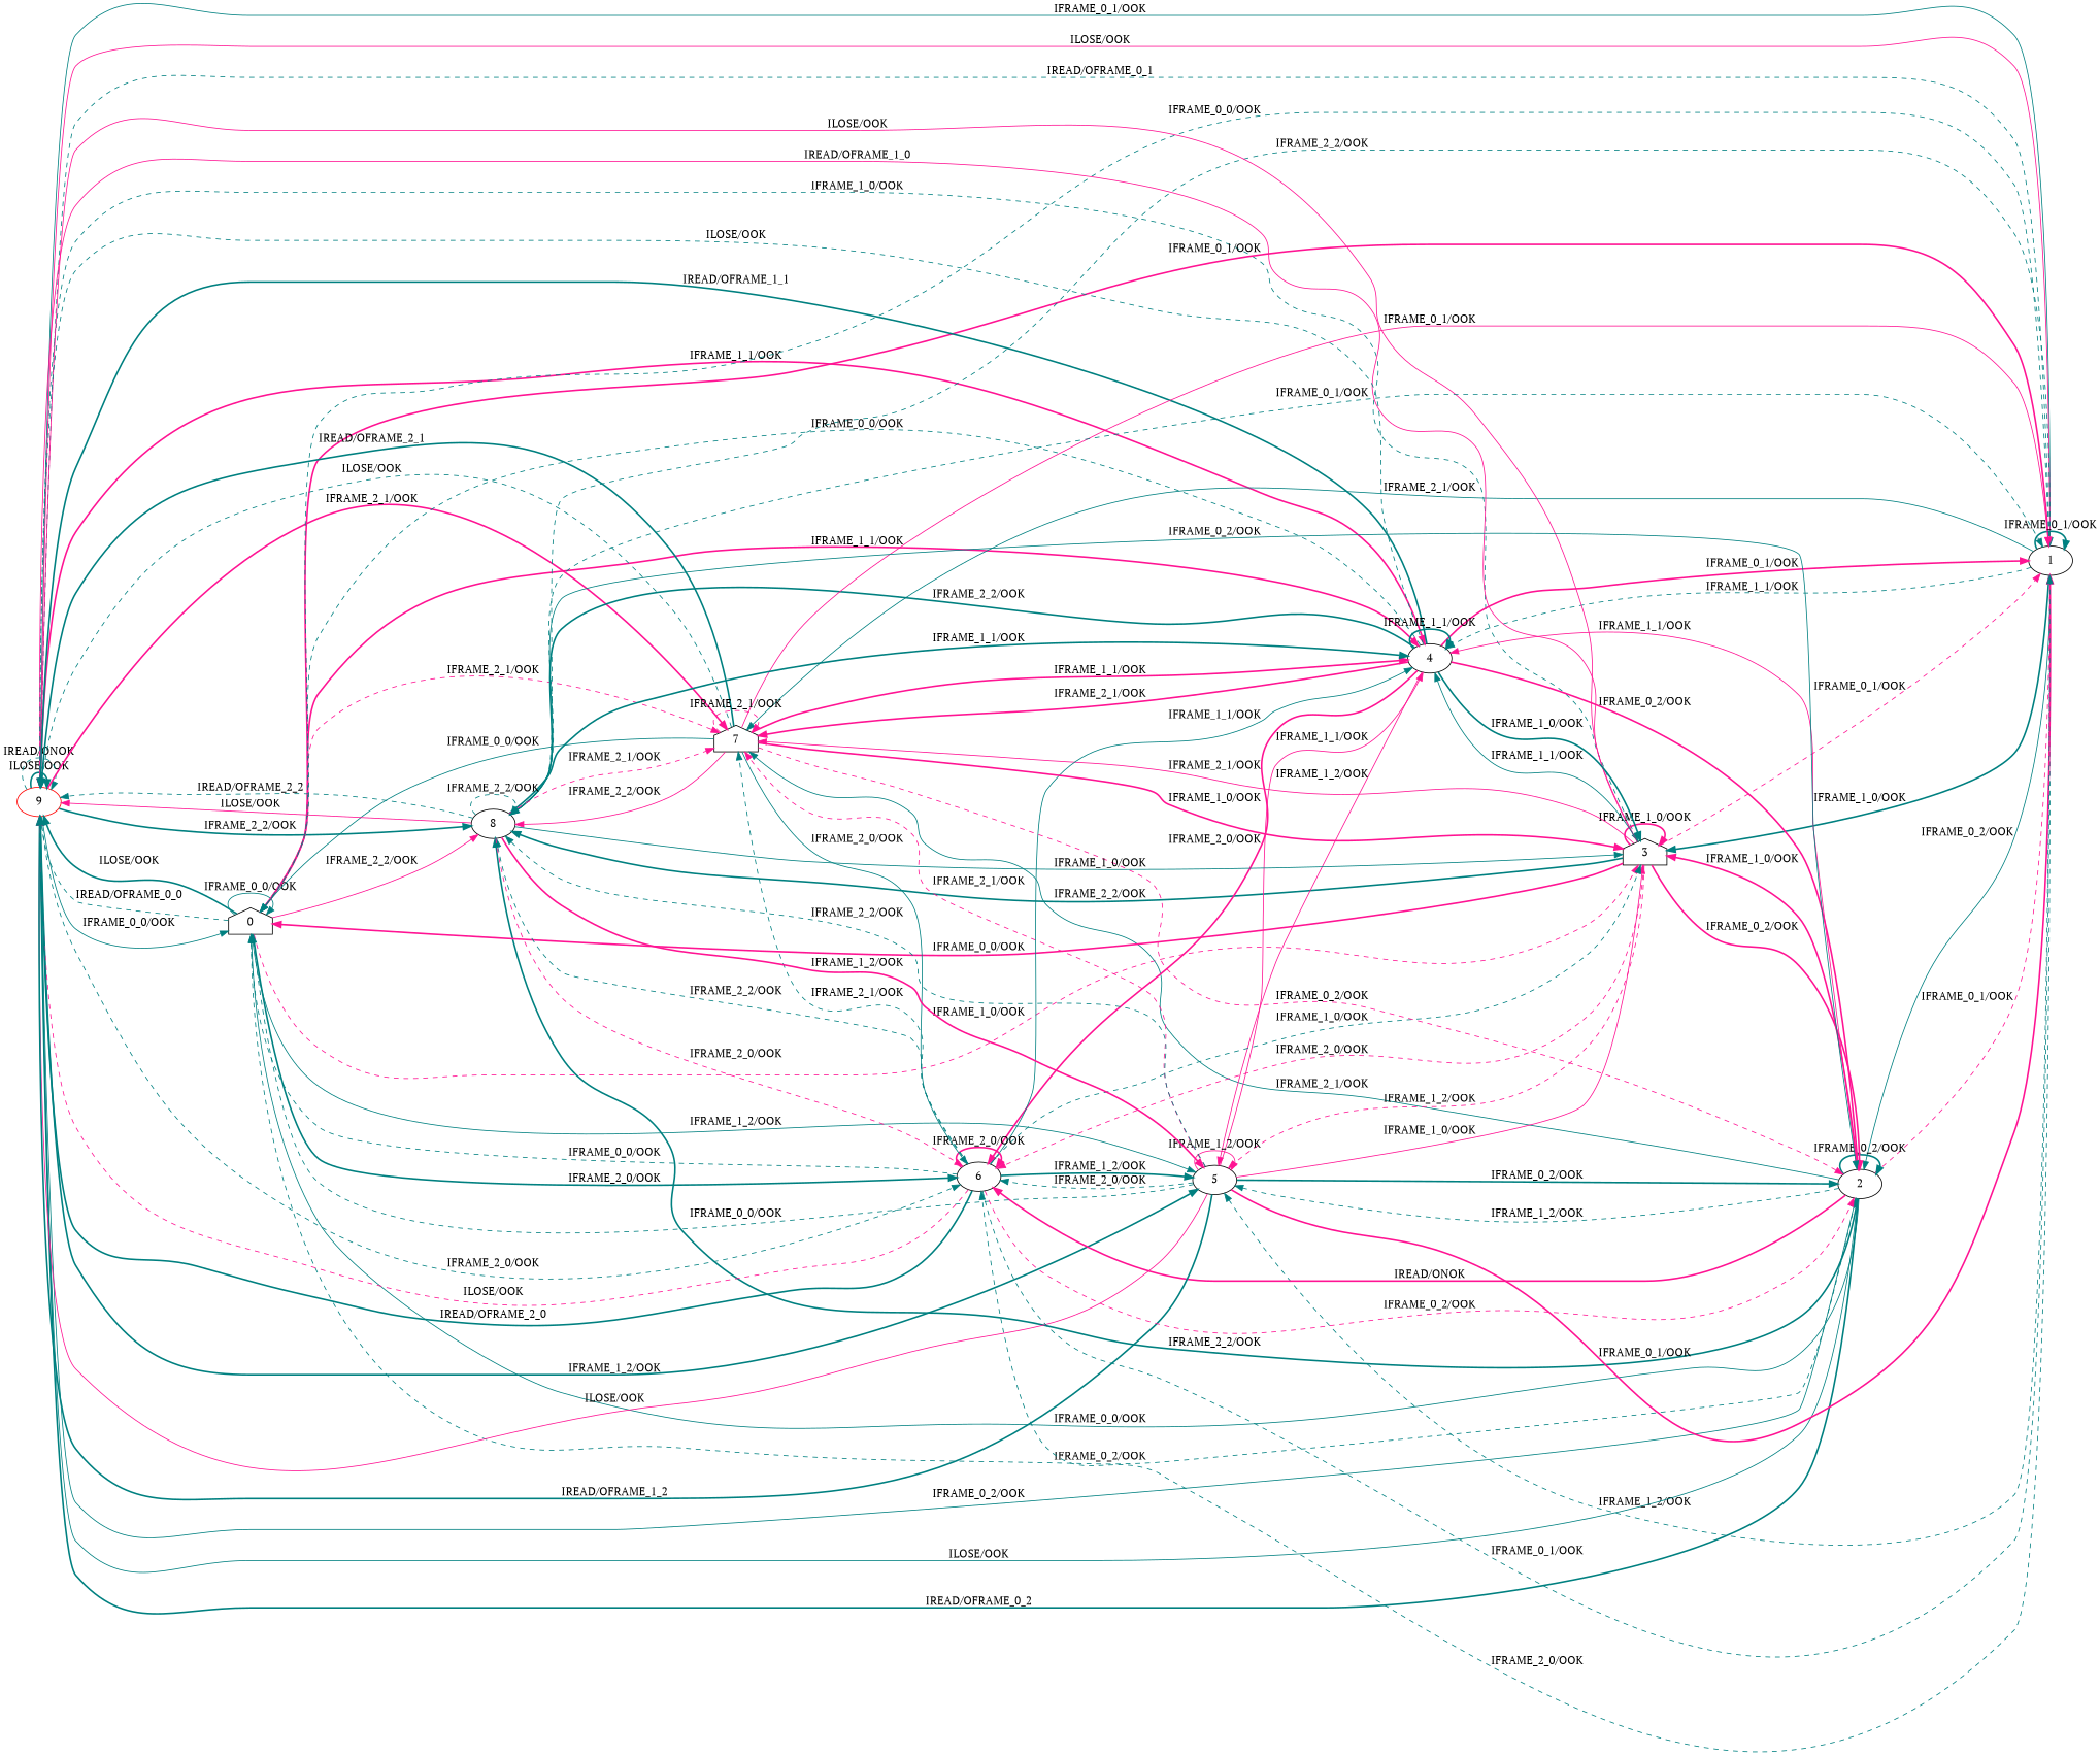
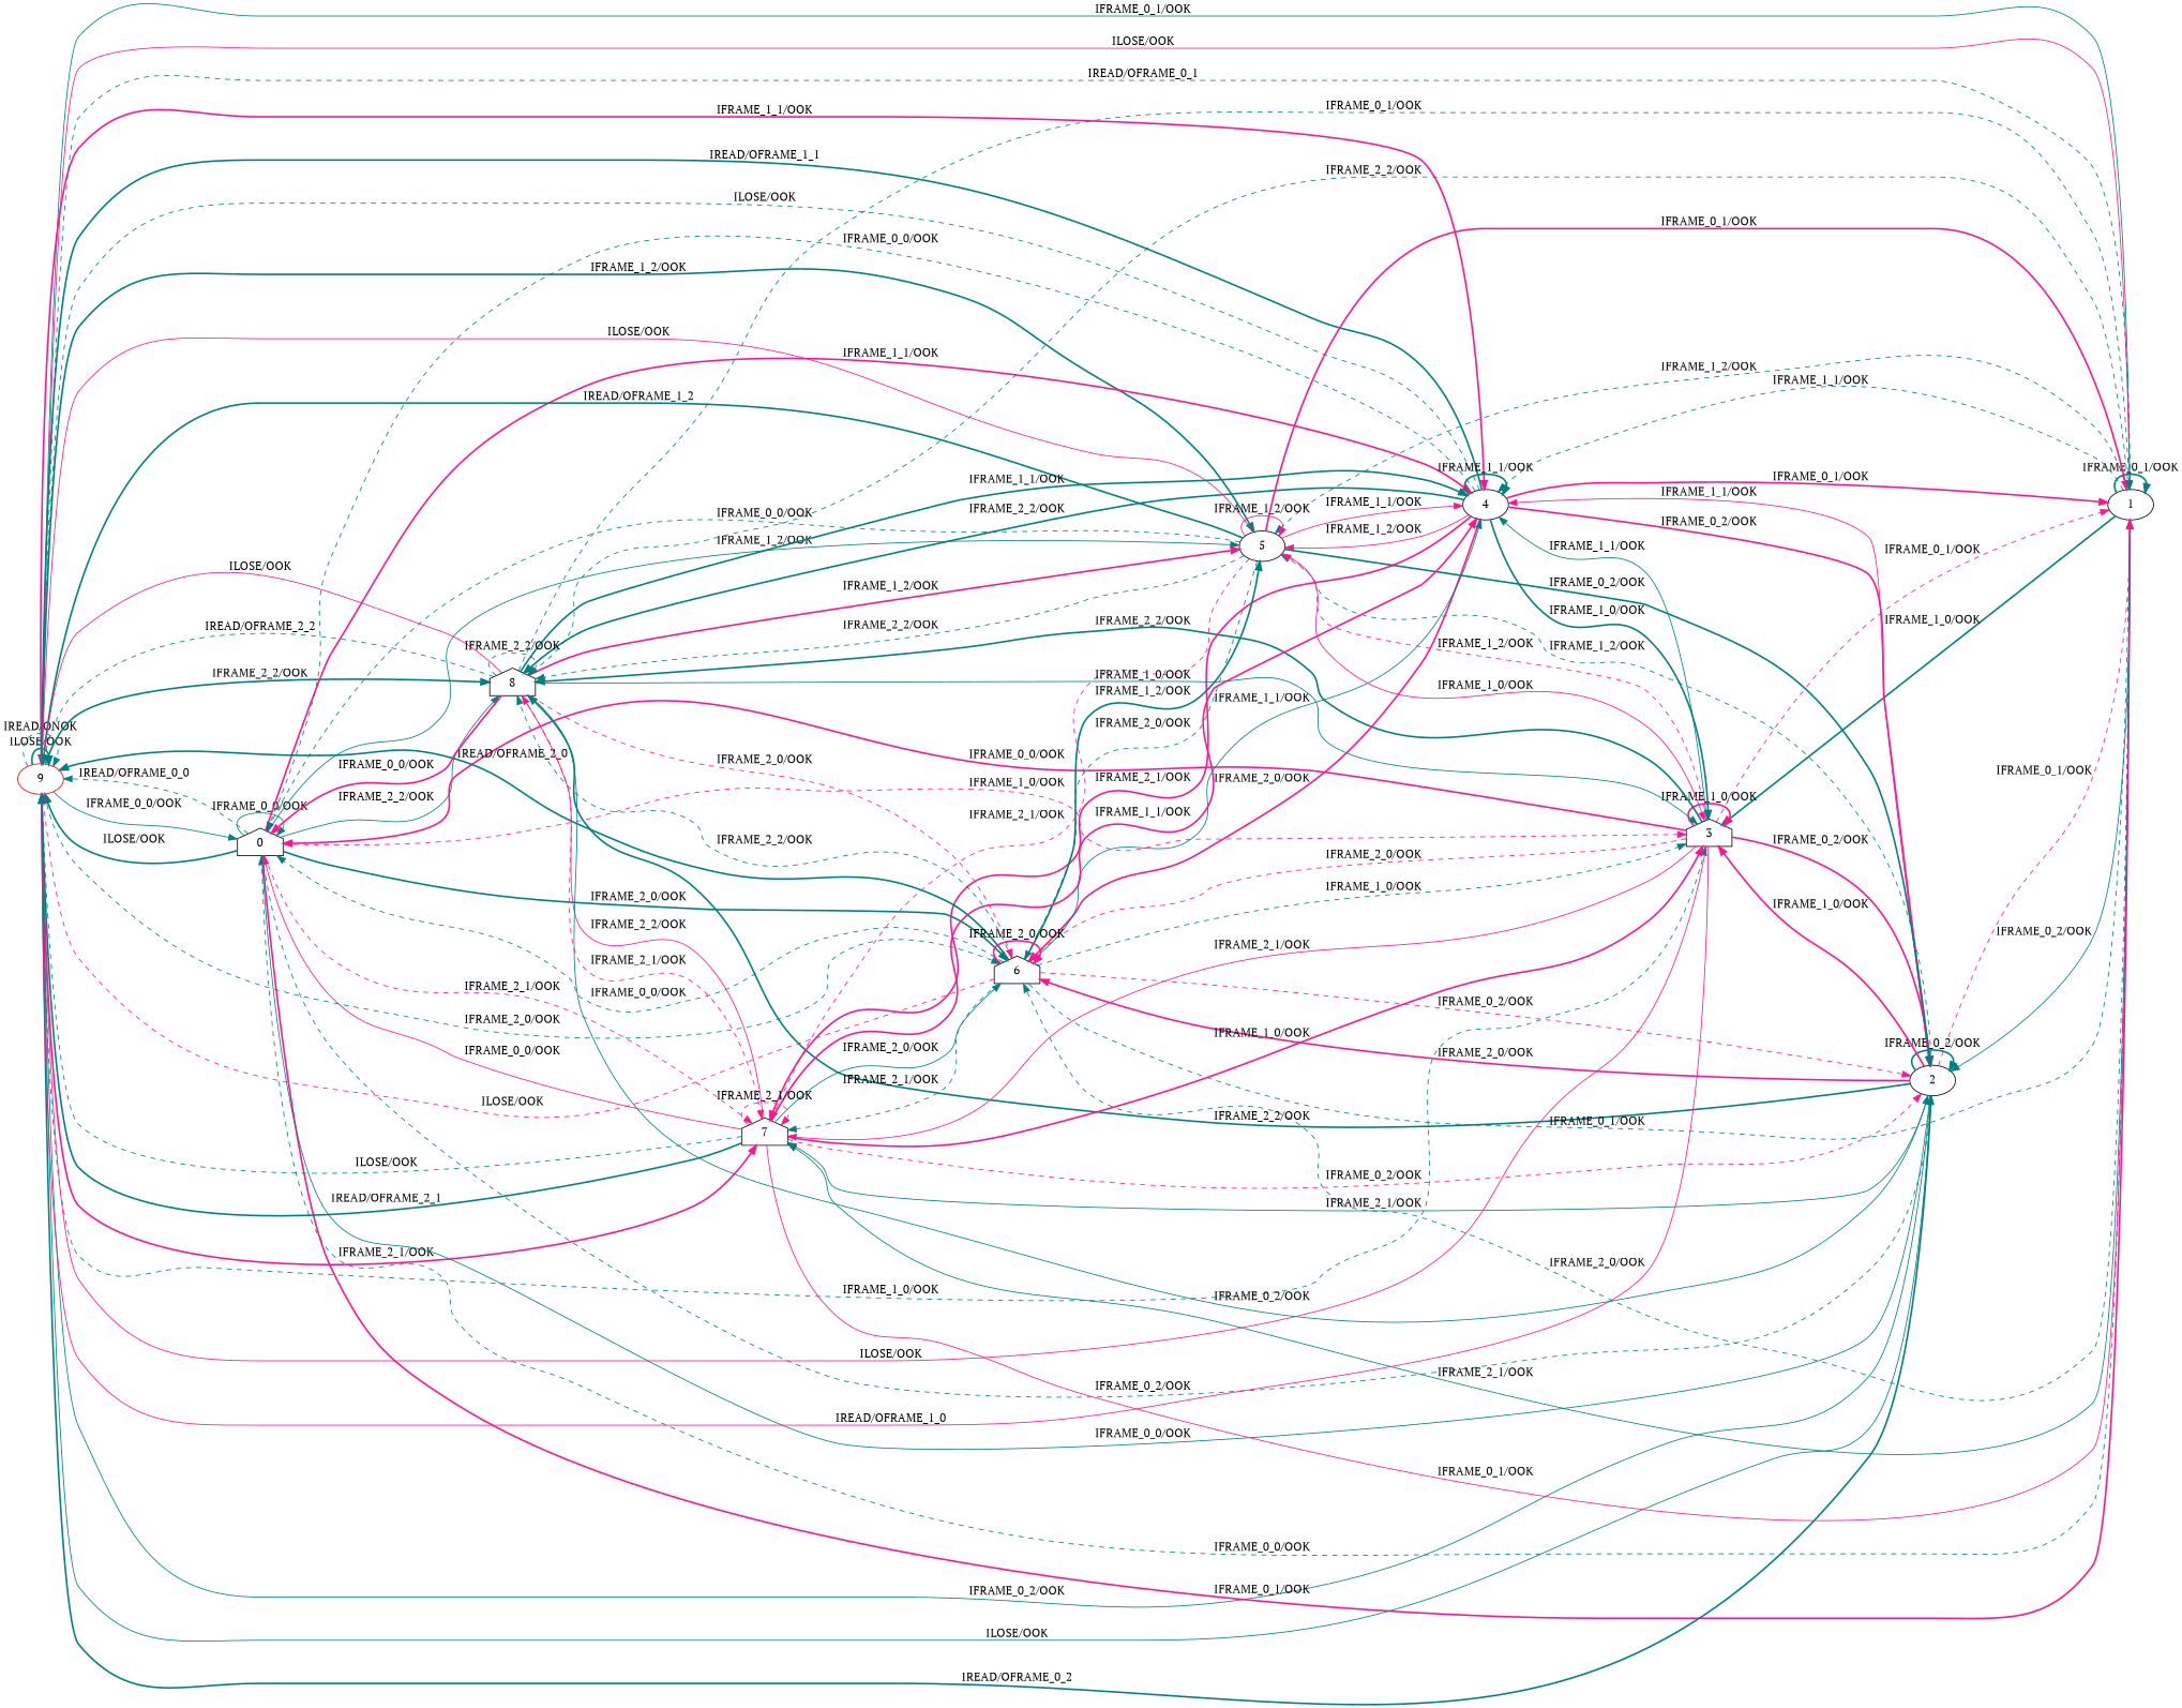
  digraph {
    fontname="PT Serif"
    rankdir=LR
    node [fontname="PT Serif" shape=ellipse]
    edge [color=teal fontname="PT Serif" style=bold]
    9 [color=red]
    0 [shape=house]
    1
    2
    3 [shape=house]
    4
    5
-   6
+   6 [shape=house]
    7 [shape=house]
-   8
+   8 [shape=house]
    9 -> 9 [label="ILOSE/OOK"]
    9 -> 9 [label="IREAD/ONOK" style=dashed]
    9 -> 0 [label="IFRAME_0_0/OOK" style=solid]
    9 -> 1 [label="IFRAME_0_1/OOK" style=solid]
    9 -> 2 [label="IFRAME_0_2/OOK" style=solid]
    9 -> 3 [label="IFRAME_1_0/OOK" style=dashed]
    9 -> 4 [color=deeppink label="IFRAME_1_1/OOK"]
    9 -> 5 [label="IFRAME_1_2/OOK"]
    9 -> 6 [label="IFRAME_2_0/OOK" style=dashed]
    9 -> 7 [color=deeppink label="IFRAME_2_1/OOK"]
    9 -> 8 [label="IFRAME_2_2/OOK"]
    0 -> 9 [label="ILOSE/OOK"]
    0 -> 9 [label="IREAD/OFRAME_0_0" style=dashed]
    0 -> 0 [label="IFRAME_0_0/OOK" style=solid]
    0 -> 1 [color=deeppink label="IFRAME_0_1/OOK"]
    0 -> 2 [label="IFRAME_0_2/OOK" style=dashed]
    0 -> 3 [color=deeppink label="IFRAME_1_0/OOK" style=dashed]
    0 -> 4 [color=deeppink label="IFRAME_1_1/OOK"]
    0 -> 5 [label="IFRAME_1_2/OOK" style=solid]
    0 -> 6 [label="IFRAME_2_0/OOK"]
    0 -> 7 [color=deeppink label="IFRAME_2_1/OOK" style=dashed]
-   0 -> 8 [color=deeppink label="IFRAME_2_2/OOK" style=solid]
+   0 -> 8 [label="IFRAME_2_2/OOK" style=solid]
    1 -> 9 [color=deeppink label="ILOSE/OOK" style=solid]
    1 -> 9 [label="IREAD/OFRAME_0_1" style=dashed]
    1 -> 0 [label="IFRAME_0_0/OOK" style=dashed]
    1 -> 1 [label="IFRAME_0_1/OOK"]
    1 -> 2 [label="IFRAME_0_2/OOK" style=solid]
    1 -> 3 [label="IFRAME_1_0/OOK"]
    1 -> 4 [label="IFRAME_1_1/OOK" style=dashed]
    1 -> 5 [label="IFRAME_1_2/OOK" style=dashed]
    1 -> 6 [label="IFRAME_2_0/OOK" style=dashed]
    1 -> 7 [label="IFRAME_2_1/OOK" style=solid]
    1 -> 8 [label="IFRAME_2_2/OOK" style=dashed]
    2 -> 9 [label="ILOSE/OOK" style=solid]
    2 -> 9 [label="IREAD/OFRAME_0_2"]
    2 -> 0 [label="IFRAME_0_0/OOK" style=solid]
    2 -> 1 [color=deeppink label="IFRAME_0_1/OOK" style=dashed]
    2 -> 2 [label="IFRAME_0_2/OOK"]
    2 -> 3 [color=deeppink label="IFRAME_1_0/OOK"]
    2 -> 4 [color=deeppink label="IFRAME_1_1/OOK" style=solid]
    2 -> 5 [label="IFRAME_1_2/OOK" style=dashed]
-   2 -> 6 [color=deeppink label="IREAD/ONOK"]
+   2 -> 6 [color=deeppink label="IFRAME_2_0/OOK"]
    2 -> 7 [label="IFRAME_2_1/OOK" style=solid]
    2 -> 8 [label="IFRAME_2_2/OOK"]
    3 -> 9 [color=deeppink label="ILOSE/OOK" style=solid]
    3 -> 9 [color=deeppink label="IREAD/OFRAME_1_0" style=solid]
    3 -> 0 [color=deeppink label="IFRAME_0_0/OOK"]
    3 -> 1 [color=deeppink label="IFRAME_0_1/OOK" style=dashed]
    3 -> 2 [color=deeppink label="IFRAME_0_2/OOK"]
    3 -> 3 [color=deeppink label="IFRAME_1_0/OOK"]
    3 -> 4 [label="IFRAME_1_1/OOK" style=solid]
    3 -> 5 [color=deeppink label="IFRAME_1_2/OOK" style=dashed]
    3 -> 6 [color=deeppink label="IFRAME_2_0/OOK" style=dashed]
    3 -> 7 [color=deeppink label="IFRAME_2_1/OOK" style=solid]
    3 -> 8 [label="IFRAME_2_2/OOK"]
    4 -> 9 [label="ILOSE/OOK" style=dashed]
    4 -> 9 [label="IREAD/OFRAME_1_1"]
    4 -> 0 [label="IFRAME_0_0/OOK" style=dashed]
    4 -> 1 [color=deeppink label="IFRAME_0_1/OOK"]
    4 -> 2 [color=deeppink label="IFRAME_0_2/OOK"]
    4 -> 3 [label="IFRAME_1_0/OOK"]
    4 -> 4 [label="IFRAME_1_1/OOK"]
    4 -> 5 [color=deeppink label="IFRAME_1_2/OOK" style=solid]
    4 -> 6 [color=deeppink label="IFRAME_2_0/OOK"]
    4 -> 7 [color=deeppink label="IFRAME_2_1/OOK"]
    4 -> 8 [label="IFRAME_2_2/OOK"]
    5 -> 9 [color=deeppink label="ILOSE/OOK" style=solid]
    5 -> 9 [label="IREAD/OFRAME_1_2"]
    5 -> 0 [label="IFRAME_0_0/OOK" style=dashed]
    5 -> 1 [color=deeppink label="IFRAME_0_1/OOK"]
    5 -> 2 [label="IFRAME_0_2/OOK"]
    5 -> 3 [color=deeppink label="IFRAME_1_0/OOK" style=solid]
    5 -> 4 [color=deeppink label="IFRAME_1_1/OOK" style=solid]
    5 -> 5 [color=deeppink label="IFRAME_1_2/OOK" style=solid]
    5 -> 6 [label="IFRAME_2_0/OOK" style=dashed]
    5 -> 7 [color=deeppink label="IFRAME_2_1/OOK" style=dashed]
    5 -> 8 [label="IFRAME_2_2/OOK" style=dashed]
    6 -> 9 [color=deeppink label="ILOSE/OOK" style=dashed]
    6 -> 9 [label="IREAD/OFRAME_2_0"]
    6 -> 0 [label="IFRAME_0_0/OOK" style=dashed]
    6 -> 1 [label="IFRAME_0_1/OOK" style=dashed]
    6 -> 2 [color=deeppink label="IFRAME_0_2/OOK" style=dashed]
    6 -> 3 [label="IFRAME_1_0/OOK" style=dashed]
    6 -> 4 [label="IFRAME_1_1/OOK" style=solid]
    6 -> 5 [label="IFRAME_1_2/OOK"]
    6 -> 6 [color=deeppink label="IFRAME_2_0/OOK"]
    6 -> 7 [label="IFRAME_2_1/OOK" style=dashed]
    6 -> 8 [label="IFRAME_2_2/OOK" style=dashed]
    7 -> 9 [label="ILOSE/OOK" style=dashed]
    7 -> 9 [label="IREAD/OFRAME_2_1"]
-   7 -> 0 [label="IFRAME_0_0/OOK" style=solid]
+   7 -> 0 [color=deeppink label="IFRAME_0_0/OOK" style=solid]
    7 -> 1 [color=deeppink label="IFRAME_0_1/OOK" style=solid]
    7 -> 2 [color=deeppink label="IFRAME_0_2/OOK" style=dashed]
    7 -> 3 [color=deeppink label="IFRAME_1_0/OOK"]
    7 -> 4 [color=deeppink label="IFRAME_1_1/OOK"]
    7 -> 6 [label="IFRAME_2_0/OOK" style=solid]
    7 -> 7 [color=deeppink label="IFRAME_2_1/OOK" style=dashed]
    7 -> 8 [color=deeppink label="IFRAME_2_2/OOK" style=solid]
    8 -> 9 [color=deeppink label="ILOSE/OOK" style=solid]
    8 -> 9 [label="IREAD/OFRAME_2_2" style=dashed]
+   8 -> 0 [color=deeppink label="IFRAME_0_0/OOK"]
    8 -> 1 [label="IFRAME_0_1/OOK" style=dashed]
    8 -> 2 [label="IFRAME_0_2/OOK" style=solid]
    8 -> 3 [label="IFRAME_1_0/OOK" style=solid]
    8 -> 4 [label="IFRAME_1_1/OOK"]
    8 -> 5 [color=deeppink label="IFRAME_1_2/OOK"]
    8 -> 6 [color=deeppink label="IFRAME_2_0/OOK" style=dashed]
    8 -> 7 [color=deeppink label="IFRAME_2_1/OOK" style=dashed]
    8 -> 8 [label="IFRAME_2_2/OOK" style=dashed]
  }
